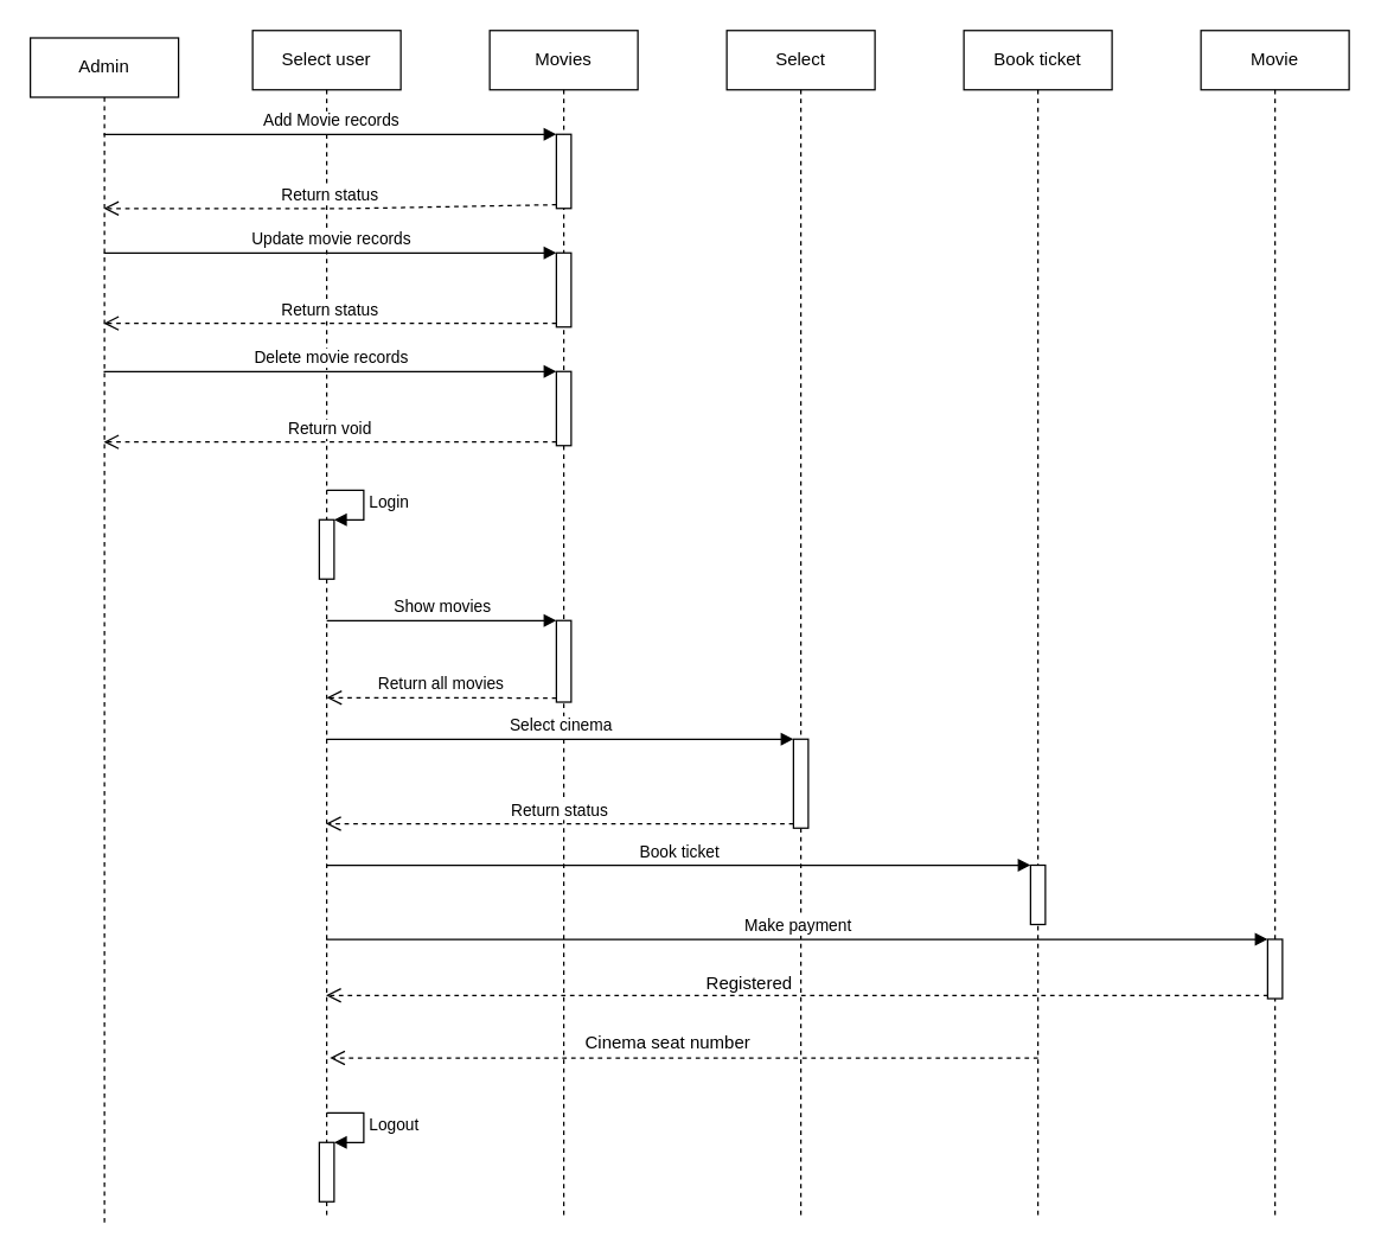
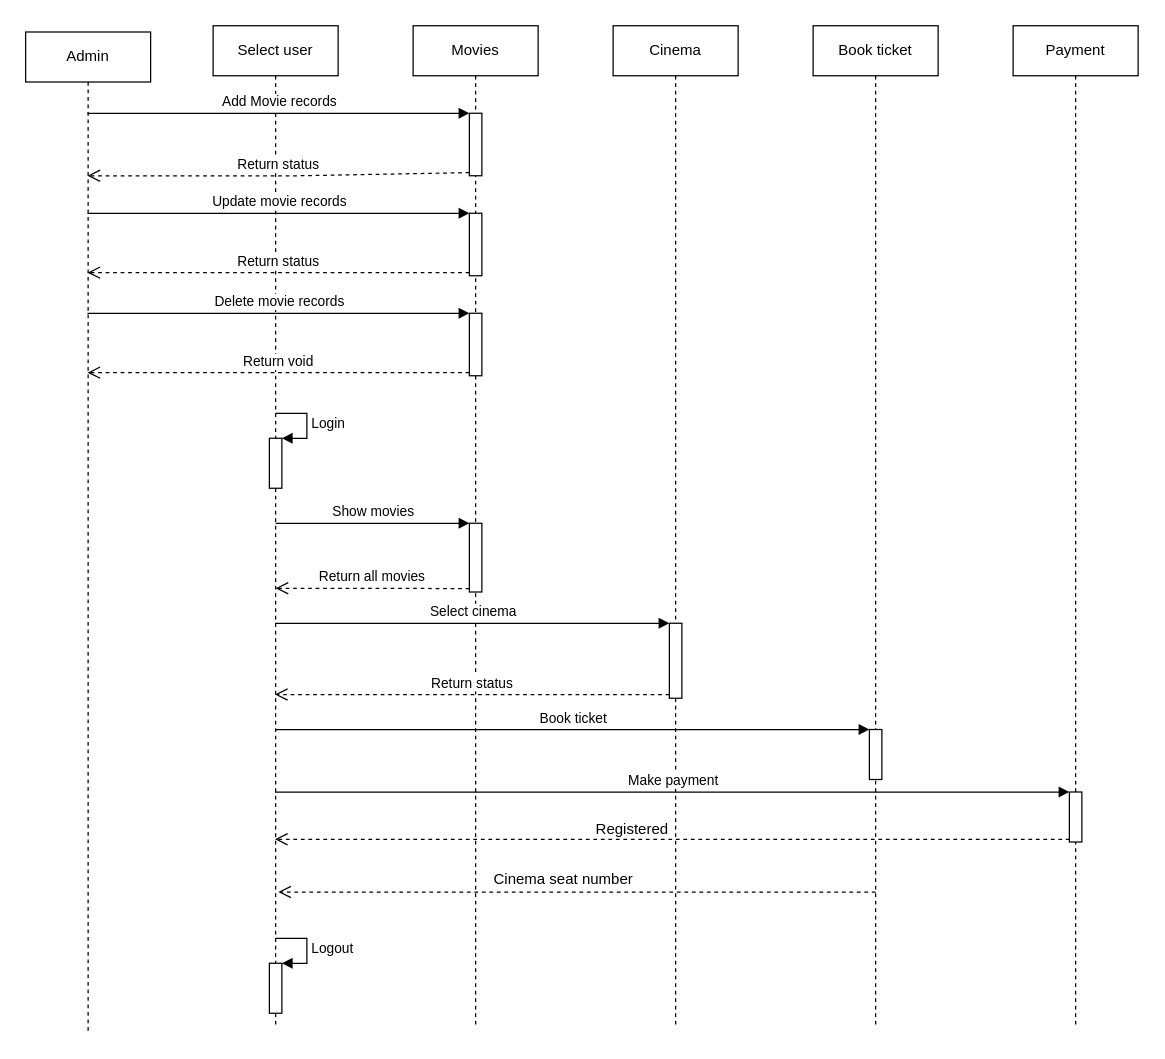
  <mxCell id="0" />
  <mxCell id="1" parent="0" />
  <mxCell id="2" value="Admin" style="shape=umlLifeline;perimeter=lifelinePerimeter;whiteSpace=wrap;html=1;container=1;collapsible=0;recursiveResize=0;outlineConnect=0;size=40;" parent="1" vertex="1"><mxGeometry x="20" y="25" width="100" height="800" as="geometry" /></mxCell>
  <mxCell id="3" value="Select user" style="shape=umlLifeline;perimeter=lifelinePerimeter;whiteSpace=wrap;html=1;container=1;collapsible=0;recursiveResize=0;outlineConnect=0;" parent="1" vertex="1"><mxGeometry x="170" y="20" width="100" height="800" as="geometry" /></mxCell>
  <mxCell id="4" value="" style="html=1;points=[];perimeter=orthogonalPerimeter;" parent="3" vertex="1"><mxGeometry x="45" y="330" width="10" height="40" as="geometry" /></mxCell>
  <mxCell id="5" value="Login" style="edgeStyle=orthogonalEdgeStyle;html=1;align=left;spacingLeft=2;endArrow=block;rounded=0;entryX=1;entryY=0;startSize=0;" parent="3" target="4" edge="1"><mxGeometry relative="1" as="geometry"><mxPoint x="50" y="310" as="sourcePoint" /><Array as="points"><mxPoint x="75" y="310" /></Array></mxGeometry></mxCell>
  <mxCell id="6" value="" style="html=1;points=[];perimeter=orthogonalPerimeter;" parent="3" vertex="1"><mxGeometry x="45" y="750" width="10" height="40" as="geometry" /></mxCell>
  <mxCell id="7" value="Logout" style="edgeStyle=orthogonalEdgeStyle;html=1;align=left;spacingLeft=2;endArrow=block;rounded=0;entryX=1;entryY=0;startSize=0;" parent="3" target="6" edge="1"><mxGeometry relative="1" as="geometry"><mxPoint x="50" y="730" as="sourcePoint" /><Array as="points"><mxPoint x="75" y="730" /></Array></mxGeometry></mxCell>
  <mxCell id="8" value="Movies" style="shape=umlLifeline;perimeter=lifelinePerimeter;whiteSpace=wrap;html=1;container=1;collapsible=0;recursiveResize=0;outlineConnect=0;" parent="1" vertex="1"><mxGeometry x="330" y="20" width="100" height="800" as="geometry" /></mxCell>
  <mxCell id="9" value="" style="html=1;points=[];perimeter=orthogonalPerimeter;" parent="8" vertex="1"><mxGeometry x="45" y="70" width="10" height="50" as="geometry" /></mxCell>
  <mxCell id="10" value="" style="html=1;points=[];perimeter=orthogonalPerimeter;" parent="8" vertex="1"><mxGeometry x="45" y="150" width="10" height="50" as="geometry" /></mxCell>
  <mxCell id="11" value="" style="html=1;points=[];perimeter=orthogonalPerimeter;" parent="8" vertex="1"><mxGeometry x="45" y="230" width="10" height="50" as="geometry" /></mxCell>
  <mxCell id="12" value="" style="html=1;points=[];perimeter=orthogonalPerimeter;" parent="8" vertex="1"><mxGeometry x="45" y="398" width="10" height="55" as="geometry" /></mxCell>
- <mxCell id="13" value="Select" style="shape=umlLifeline;perimeter=lifelinePerimeter;whiteSpace=wrap;html=1;container=1;collapsible=0;recursiveResize=0;outlineConnect=0;" parent="1" vertex="1"><mxGeometry x="490" y="20" width="100" height="800" as="geometry" /></mxCell>
+ <mxCell id="13" value="Cinema" style="shape=umlLifeline;perimeter=lifelinePerimeter;whiteSpace=wrap;html=1;container=1;collapsible=0;recursiveResize=0;outlineConnect=0;" parent="1" vertex="1"><mxGeometry x="490" y="20" width="100" height="800" as="geometry" /></mxCell>
  <mxCell id="14" value="" style="html=1;points=[];perimeter=orthogonalPerimeter;" parent="13" vertex="1"><mxGeometry x="45" y="478" width="10" height="60" as="geometry" /></mxCell>
  <mxCell id="15" value="Registered" style="text;html=1;align=center;verticalAlign=middle;resizable=0;points=[];autosize=1;strokeColor=none;fillColor=none;" parent="13" vertex="1"><mxGeometry x="-25" y="633" width="80" height="20" as="geometry" /></mxCell>
  <mxCell id="16" value="Book ticket" style="shape=umlLifeline;perimeter=lifelinePerimeter;whiteSpace=wrap;html=1;container=1;collapsible=0;recursiveResize=0;outlineConnect=0;" parent="1" vertex="1"><mxGeometry x="650" y="20" width="100" height="800" as="geometry" /></mxCell>
  <mxCell id="17" value="" style="html=1;points=[];perimeter=orthogonalPerimeter;" parent="16" vertex="1"><mxGeometry x="45" y="563" width="10" height="40" as="geometry" /></mxCell>
  <mxCell id="18" value="Add Movie records" style="html=1;verticalAlign=bottom;endArrow=block;entryX=0;entryY=0;rounded=0;" parent="1" source="2" target="9" edge="1"><mxGeometry relative="1" as="geometry"><mxPoint x="300" y="90" as="sourcePoint" /></mxGeometry></mxCell>
  <mxCell id="19" value="Return status" style="html=1;verticalAlign=bottom;endArrow=open;dashed=1;endSize=8;exitX=0;exitY=0.95;rounded=0;" parent="1" source="9" target="2" edge="1"><mxGeometry relative="1" as="geometry"><mxPoint x="300" y="166" as="targetPoint" /><Array as="points"><mxPoint x="240" y="140" /></Array></mxGeometry></mxCell>
  <mxCell id="20" value="Return status" style="html=1;verticalAlign=bottom;endArrow=open;dashed=1;endSize=8;exitX=0;exitY=0.95;rounded=0;" parent="1" source="10" target="2" edge="1"><mxGeometry relative="1" as="geometry"><mxPoint x="300" y="246" as="targetPoint" /></mxGeometry></mxCell>
  <mxCell id="21" value="Update movie records" style="html=1;verticalAlign=bottom;endArrow=block;entryX=0;entryY=0;rounded=0;" parent="1" source="2" target="10" edge="1"><mxGeometry relative="1" as="geometry"><mxPoint x="300" y="170" as="sourcePoint" /></mxGeometry></mxCell>
  <mxCell id="22" value="Return void" style="html=1;verticalAlign=bottom;endArrow=open;dashed=1;endSize=8;exitX=0;exitY=0.95;rounded=0;" parent="1" source="11" target="2" edge="1"><mxGeometry relative="1" as="geometry"><mxPoint x="300" y="326" as="targetPoint" /></mxGeometry></mxCell>
  <mxCell id="23" value="Delete movie records" style="html=1;verticalAlign=bottom;endArrow=block;entryX=0;entryY=0;rounded=0;" parent="1" source="2" target="11" edge="1"><mxGeometry relative="1" as="geometry"><mxPoint x="300" y="250" as="sourcePoint" /></mxGeometry></mxCell>
- <mxCell id="24" value="Movie" style="shape=umlLifeline;perimeter=lifelinePerimeter;whiteSpace=wrap;html=1;container=1;collapsible=0;recursiveResize=0;outlineConnect=0;" parent="1" vertex="1"><mxGeometry x="810" y="20" width="100" height="800" as="geometry" /></mxCell>
+ <mxCell id="24" value="Payment" style="shape=umlLifeline;perimeter=lifelinePerimeter;whiteSpace=wrap;html=1;container=1;collapsible=0;recursiveResize=0;outlineConnect=0;" parent="1" vertex="1"><mxGeometry x="810" y="20" width="100" height="800" as="geometry" /></mxCell>
  <mxCell id="25" value="" style="html=1;points=[];perimeter=orthogonalPerimeter;" parent="24" vertex="1"><mxGeometry x="45" y="613" width="10" height="40" as="geometry" /></mxCell>
  <mxCell id="26" value="Return all movies" style="html=1;verticalAlign=bottom;endArrow=open;dashed=1;endSize=8;exitX=0;exitY=0.95;rounded=0;" parent="1" source="12" edge="1"><mxGeometry relative="1" as="geometry"><mxPoint x="220" y="470" as="targetPoint" /></mxGeometry></mxCell>
  <mxCell id="27" value="Show movies" style="html=1;verticalAlign=bottom;endArrow=block;entryX=0;entryY=0;rounded=0;" parent="1" target="12" edge="1"><mxGeometry relative="1" as="geometry"><mxPoint x="220" y="418" as="sourcePoint" /></mxGeometry></mxCell>
  <mxCell id="28" value="Return status" style="html=1;verticalAlign=bottom;endArrow=open;dashed=1;endSize=8;exitX=0;exitY=0.95;rounded=0;" parent="1" source="14" edge="1"><mxGeometry relative="1" as="geometry"><mxPoint x="219.5" y="555" as="targetPoint" /></mxGeometry></mxCell>
  <mxCell id="29" value="Select cinema" style="html=1;verticalAlign=bottom;endArrow=block;entryX=0;entryY=0;rounded=0;" parent="1" target="14" edge="1"><mxGeometry relative="1" as="geometry"><mxPoint x="219.5" y="498" as="sourcePoint" /></mxGeometry></mxCell>
  <mxCell id="30" value="Book ticket" style="html=1;verticalAlign=bottom;endArrow=block;entryX=0;entryY=0;rounded=0;" parent="1" target="17" edge="1"><mxGeometry relative="1" as="geometry"><mxPoint x="219.5" y="583" as="sourcePoint" /></mxGeometry></mxCell>
  <mxCell id="31" value="Make payment" style="html=1;verticalAlign=bottom;startArrow=oval;endArrow=block;startSize=0;rounded=0;" parent="1" target="25" edge="1"><mxGeometry relative="1" as="geometry"><mxPoint x="219.5" y="633" as="sourcePoint" /></mxGeometry></mxCell>
  <mxCell id="32" value="" style="html=1;verticalAlign=bottom;endArrow=open;dashed=1;endSize=8;rounded=0;exitX=0.02;exitY=0.945;exitDx=0;exitDy=0;exitPerimeter=0;" parent="1" source="25" edge="1"><mxGeometry relative="1" as="geometry"><mxPoint x="850" y="673" as="sourcePoint" /><mxPoint x="219.5" y="670.8" as="targetPoint" /></mxGeometry></mxCell>
  <mxCell id="33" value="" style="html=1;verticalAlign=bottom;endArrow=open;dashed=1;endSize=8;rounded=0;" parent="1" edge="1"><mxGeometry relative="1" as="geometry"><mxPoint x="700" y="713" as="sourcePoint" /><mxPoint x="222.15" y="713" as="targetPoint" /></mxGeometry></mxCell>
  <mxCell id="34" value="Cinema seat number" style="text;html=1;align=center;verticalAlign=middle;resizable=0;points=[];autosize=1;strokeColor=none;fillColor=none;" parent="1" vertex="1"><mxGeometry x="390" y="693" width="120" height="20" as="geometry" /></mxCell>
